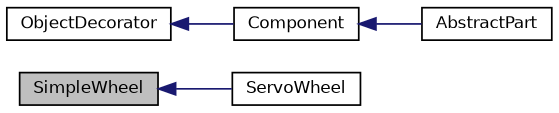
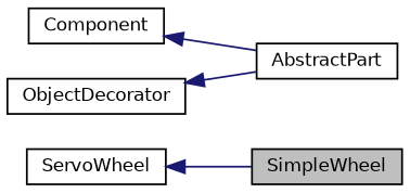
  digraph {
    rankdir=LR
    node [color=black fillcolor=white fontname=Helvetica fontsize=10 shape=record style=filled]
    edge [color=midnightblue dir=back fontname=Helvetica fontsize=10 labelfontname=Helvetica labelfontsize=10 style=solid]
    n1 [fillcolor=grey75 fontcolor=black height=0.2 label=SimpleWheel width=0.4]
    n2 [height=0.2 label=ServoWheel width=0.4]
    n3 [height=0.2 label=AbstractPart width=0.4]
    n4 [height=0.2 label=Component width=0.4]
    n5 [height=0.2 label=ObjectDecorator width=0.4]
-   n1 -> n2
+   n2 -> n1
    n4 -> n3
-   n5 -> n4
+   n5 -> n3
  }
